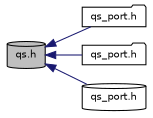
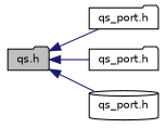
  digraph {
    rankdir=LR
    node [color=black fillcolor=white fontname=Helvetica fontsize=10 shape=cylinder style=filled]
    edge [color=midnightblue dir=back fontname=Helvetica fontsize=10 labelfontname=Helvetica labelfontsize=10 style=solid]
-   n1 [fillcolor=grey75 fontcolor=black height=0.2 label="qs.h" width=0.4]
+   n1 [fillcolor=grey75 fontcolor=black height=0.2 label="qs.h" shape=folder width=0.4]
    n2 [height=0.2 label="qs_port.h" shape=folder width=0.4]
    n3 [height=0.2 label="qs_port.h" shape=folder width=0.4]
    n4 [height=0.2 label="qs_port.h" width=0.4]
    n1 -> n2
    n1 -> n3
    n1 -> n4
  }
